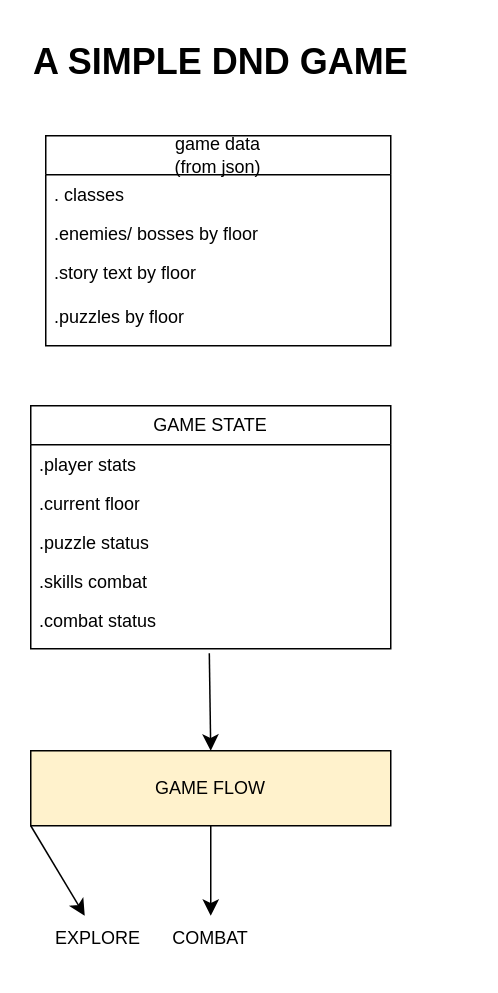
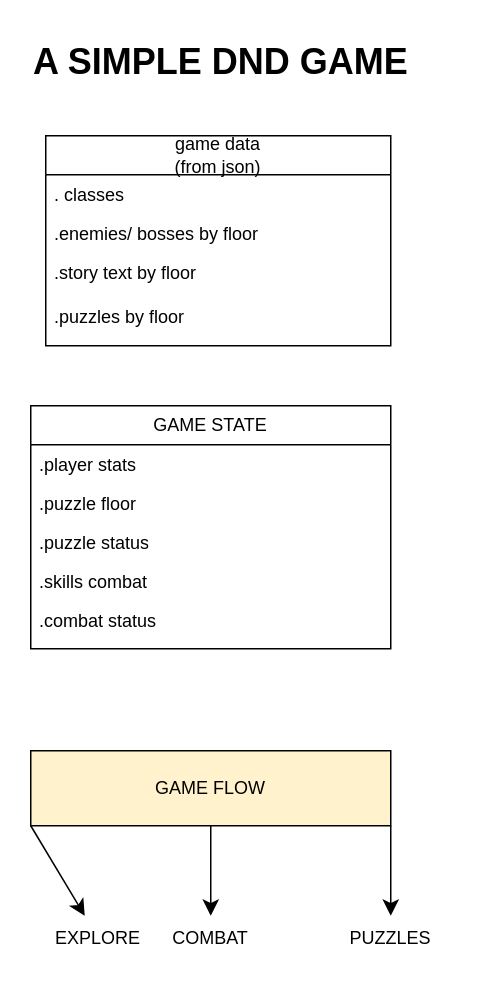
  <mxCell id="0" />
  <mxCell id="1" parent="0" />
  <mxCell id="2" value="&lt;h1 style=&quot;margin-top: 0px;&quot;&gt;A SIMPLE DND GAME&amp;nbsp;&lt;/h1&gt;" style="text;html=1;whiteSpace=wrap;overflow=hidden;rounded=0;" parent="1" vertex="1"><mxGeometry x="20" y="20" width="290" height="50" as="geometry" /></mxCell>
  <mxCell id="3" value="game data&lt;br&gt;(from json)" style="swimlane;fontStyle=0;childLayout=stackLayout;horizontal=1;startSize=26;fillColor=none;horizontalStack=0;resizeParent=1;resizeParentMax=0;resizeLast=0;collapsible=1;marginBottom=0;whiteSpace=wrap;html=1;movable=1;resizable=1;rotatable=1;deletable=1;editable=1;locked=0;connectable=1;" parent="1" vertex="1"><mxGeometry x="30" y="90" width="230" height="140" as="geometry" /></mxCell>
  <mxCell id="4" value=". classes" style="text;strokeColor=none;fillColor=none;align=left;verticalAlign=top;spacingLeft=4;spacingRight=4;overflow=hidden;rotatable=0;points=[[0,0.5],[1,0.5]];portConstraint=eastwest;whiteSpace=wrap;html=1;" parent="3" vertex="1"><mxGeometry y="26" width="230" height="26" as="geometry" /></mxCell>
  <mxCell id="5" value=".enemies/ bosses by floor&amp;nbsp;" style="text;strokeColor=none;fillColor=none;align=left;verticalAlign=top;spacingLeft=4;spacingRight=4;overflow=hidden;rotatable=0;points=[[0,0.5],[1,0.5]];portConstraint=eastwest;whiteSpace=wrap;html=1;" parent="3" vertex="1"><mxGeometry y="52" width="230" height="26" as="geometry" /></mxCell>
  <mxCell id="6" value=".story text by floor&amp;nbsp;&lt;div&gt;&lt;br&gt;&lt;/div&gt;&lt;div&gt;.puzzles by floor&lt;/div&gt;" style="text;strokeColor=none;fillColor=none;align=left;verticalAlign=top;spacingLeft=4;spacingRight=4;overflow=hidden;rotatable=0;points=[[0,0.5],[1,0.5]];portConstraint=eastwest;whiteSpace=wrap;html=1;" parent="3" vertex="1"><mxGeometry y="78" width="230" height="62" as="geometry" /></mxCell>
  <mxCell id="7" value="GAME STATE" style="swimlane;fontStyle=0;childLayout=stackLayout;horizontal=1;startSize=26;fillColor=none;horizontalStack=0;resizeParent=1;resizeParentMax=0;resizeLast=0;collapsible=1;marginBottom=0;whiteSpace=wrap;html=1;" parent="1" vertex="1"><mxGeometry x="20" y="270" width="240" height="162" as="geometry" /></mxCell>
  <mxCell id="8" value=".player stats" style="text;strokeColor=none;fillColor=none;align=left;verticalAlign=top;spacingLeft=4;spacingRight=4;overflow=hidden;rotatable=0;points=[[0,0.5],[1,0.5]];portConstraint=eastwest;whiteSpace=wrap;html=1;" parent="7" vertex="1"><mxGeometry y="26" width="240" height="26" as="geometry" /></mxCell>
- <mxCell id="9" value=".current floor" style="text;strokeColor=none;fillColor=none;align=left;verticalAlign=top;spacingLeft=4;spacingRight=4;overflow=hidden;rotatable=0;points=[[0,0.5],[1,0.5]];portConstraint=eastwest;whiteSpace=wrap;html=1;" parent="7" vertex="1"><mxGeometry y="52" width="240" height="26" as="geometry" /></mxCell>
+ <mxCell id="9" value=".puzzle floor" style="text;strokeColor=none;fillColor=none;align=left;verticalAlign=top;spacingLeft=4;spacingRight=4;overflow=hidden;rotatable=0;points=[[0,0.5],[1,0.5]];portConstraint=eastwest;whiteSpace=wrap;html=1;" parent="7" vertex="1"><mxGeometry y="52" width="240" height="26" as="geometry" /></mxCell>
  <mxCell id="10" value=".puzzle status" style="text;strokeColor=none;fillColor=none;align=left;verticalAlign=top;spacingLeft=4;spacingRight=4;overflow=hidden;rotatable=0;points=[[0,0.5],[1,0.5]];portConstraint=eastwest;whiteSpace=wrap;html=1;" parent="7" vertex="1"><mxGeometry y="78" width="240" height="26" as="geometry" /></mxCell>
  <mxCell id="11" value=".skills combat" style="text;strokeColor=none;fillColor=none;align=left;verticalAlign=top;spacingLeft=4;spacingRight=4;overflow=hidden;rotatable=0;points=[[0,0.5],[1,0.5]];portConstraint=eastwest;whiteSpace=wrap;html=1;" parent="7" vertex="1"><mxGeometry y="104" width="240" height="26" as="geometry" /></mxCell>
  <mxCell id="12" value=".combat status&amp;nbsp;&lt;div&gt;&lt;br&gt;&lt;/div&gt;&lt;div&gt;.puzzle&lt;/div&gt;&lt;div&gt;&lt;div&gt;&lt;br&gt;&lt;/div&gt;&lt;div&gt;&lt;br&gt;&lt;/div&gt;&lt;/div&gt;" style="text;strokeColor=none;fillColor=none;align=left;verticalAlign=top;spacingLeft=4;spacingRight=4;overflow=hidden;rotatable=0;points=[[0,0.5],[1,0.5]];portConstraint=eastwest;whiteSpace=wrap;html=1;" parent="7" vertex="1"><mxGeometry y="130" width="240" height="32" as="geometry" /></mxCell>
  <mxCell id="13" value="GAME FLOW" style="html=1;whiteSpace=wrap;fillColor=#fff2cc;" parent="1" vertex="1"><mxGeometry x="20" y="500" width="240" height="50" as="geometry" /></mxCell>
+ <mxCell id="14" value="" style="endArrow=classic;html=1;rounded=0;fontSize=12;startSize=8;endSize=8;curved=1;exitX=1;exitY=1;exitDx=0;exitDy=0;" parent="1" source="13" target="15" edge="1"><mxGeometry width="50" height="50" relative="1" as="geometry"><mxPoint x="140" y="470" as="sourcePoint" /><mxPoint x="260" y="610" as="targetPoint" /></mxGeometry></mxCell>
+ <mxCell id="15" value="PUZZLES" style="text;html=1;align=center;verticalAlign=middle;whiteSpace=wrap;rounded=0;" parent="1" vertex="1"><mxGeometry x="230" y="610" width="60" height="30" as="geometry" /></mxCell>
  <mxCell id="16" value="" style="endArrow=classic;html=1;rounded=0;fontSize=12;startSize=8;endSize=8;curved=1;exitX=0;exitY=1;exitDx=0;exitDy=0;" parent="1" source="13" target="17" edge="1"><mxGeometry width="50" height="50" relative="1" as="geometry"><mxPoint x="20" y="550" as="sourcePoint" /><mxPoint x="20" y="610" as="targetPoint" /></mxGeometry></mxCell>
  <mxCell id="17" value="EXPLORE" style="text;html=1;align=center;verticalAlign=middle;whiteSpace=wrap;rounded=0;" parent="1" vertex="1"><mxGeometry x="35" y="610" width="60" height="30" as="geometry" /></mxCell>
  <mxCell id="18" value="" style="endArrow=classic;html=1;rounded=0;fontSize=12;startSize=8;endSize=8;curved=1;exitX=0.5;exitY=1;exitDx=0;exitDy=0;" parent="1" source="13" target="19" edge="1"><mxGeometry width="50" height="50" relative="1" as="geometry"><mxPoint x="140" y="550" as="sourcePoint" /><mxPoint x="140" y="600" as="targetPoint" /></mxGeometry></mxCell>
  <mxCell id="19" value="COMBAT" style="text;html=1;align=center;verticalAlign=middle;whiteSpace=wrap;rounded=0;" parent="1" vertex="1"><mxGeometry x="110" y="610" width="60" height="30" as="geometry" /></mxCell>
- <mxCell id="20" value="" style="endArrow=classic;html=1;rounded=0;fontSize=12;startSize=8;endSize=8;curved=1;exitX=0.496;exitY=1.094;exitDx=0;exitDy=0;exitPerimeter=0;entryX=0.5;entryY=0;entryDx=0;entryDy=0;" parent="1" source="12" target="13" edge="1"><mxGeometry width="50" height="50" relative="1" as="geometry"><mxPoint x="140" y="470" as="sourcePoint" /><mxPoint x="190" y="420" as="targetPoint" /></mxGeometry></mxCell>
